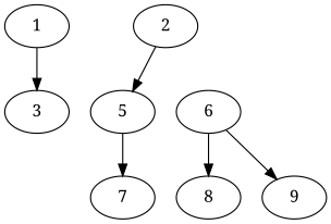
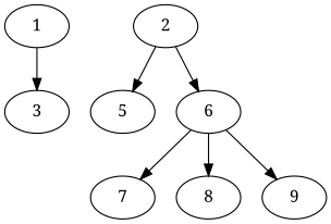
  digraph {
    fontname="Noto Serif"
    node [fontname="Noto Serif"]
    edge [fontname="Noto Serif"]
    1 [alpha=44.14]
    3 [alpha=25.47]
    2 [alpha=24.24]
    5 [alpha=42.42]
    6 [alpha=32.75]
    7 [alpha=39.13]
    8 [alpha=45.74]
    9 [alpha=30.50]
    1 -> 3
    2 -> 5
-   5 -> 7
+   2 -> 6
+   6 -> 7
    6 -> 8
    6 -> 9
  }
